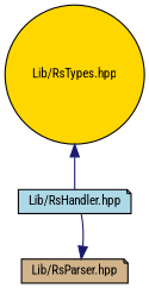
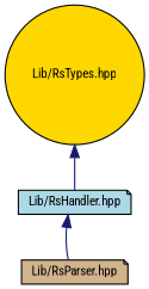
  digraph {
    fontname="Roboto Condensed"
    node [color=black fontname="Roboto Condensed" fontsize=10 shape=note style=filled]
    edge [color=midnightblue dir=back fontname="Roboto Condensed" fontsize=10 labelfontname=Helvetica labelfontsize=10 style=solid]
    n1 [fillcolor=gold fontcolor=black height=0.2 label="Lib/RsTypes.hpp" shape=circle width=0.4]
    n2 [fillcolor=lightblue height=0.2 label="Lib/RsHandler.hpp" width=0.4]
    n3 [fillcolor=tan height=0.2 label="Lib/RsParser.hpp" width=0.4]
    n1 -> n2
-   n3 -> n2
+   n2 -> n3
  }
